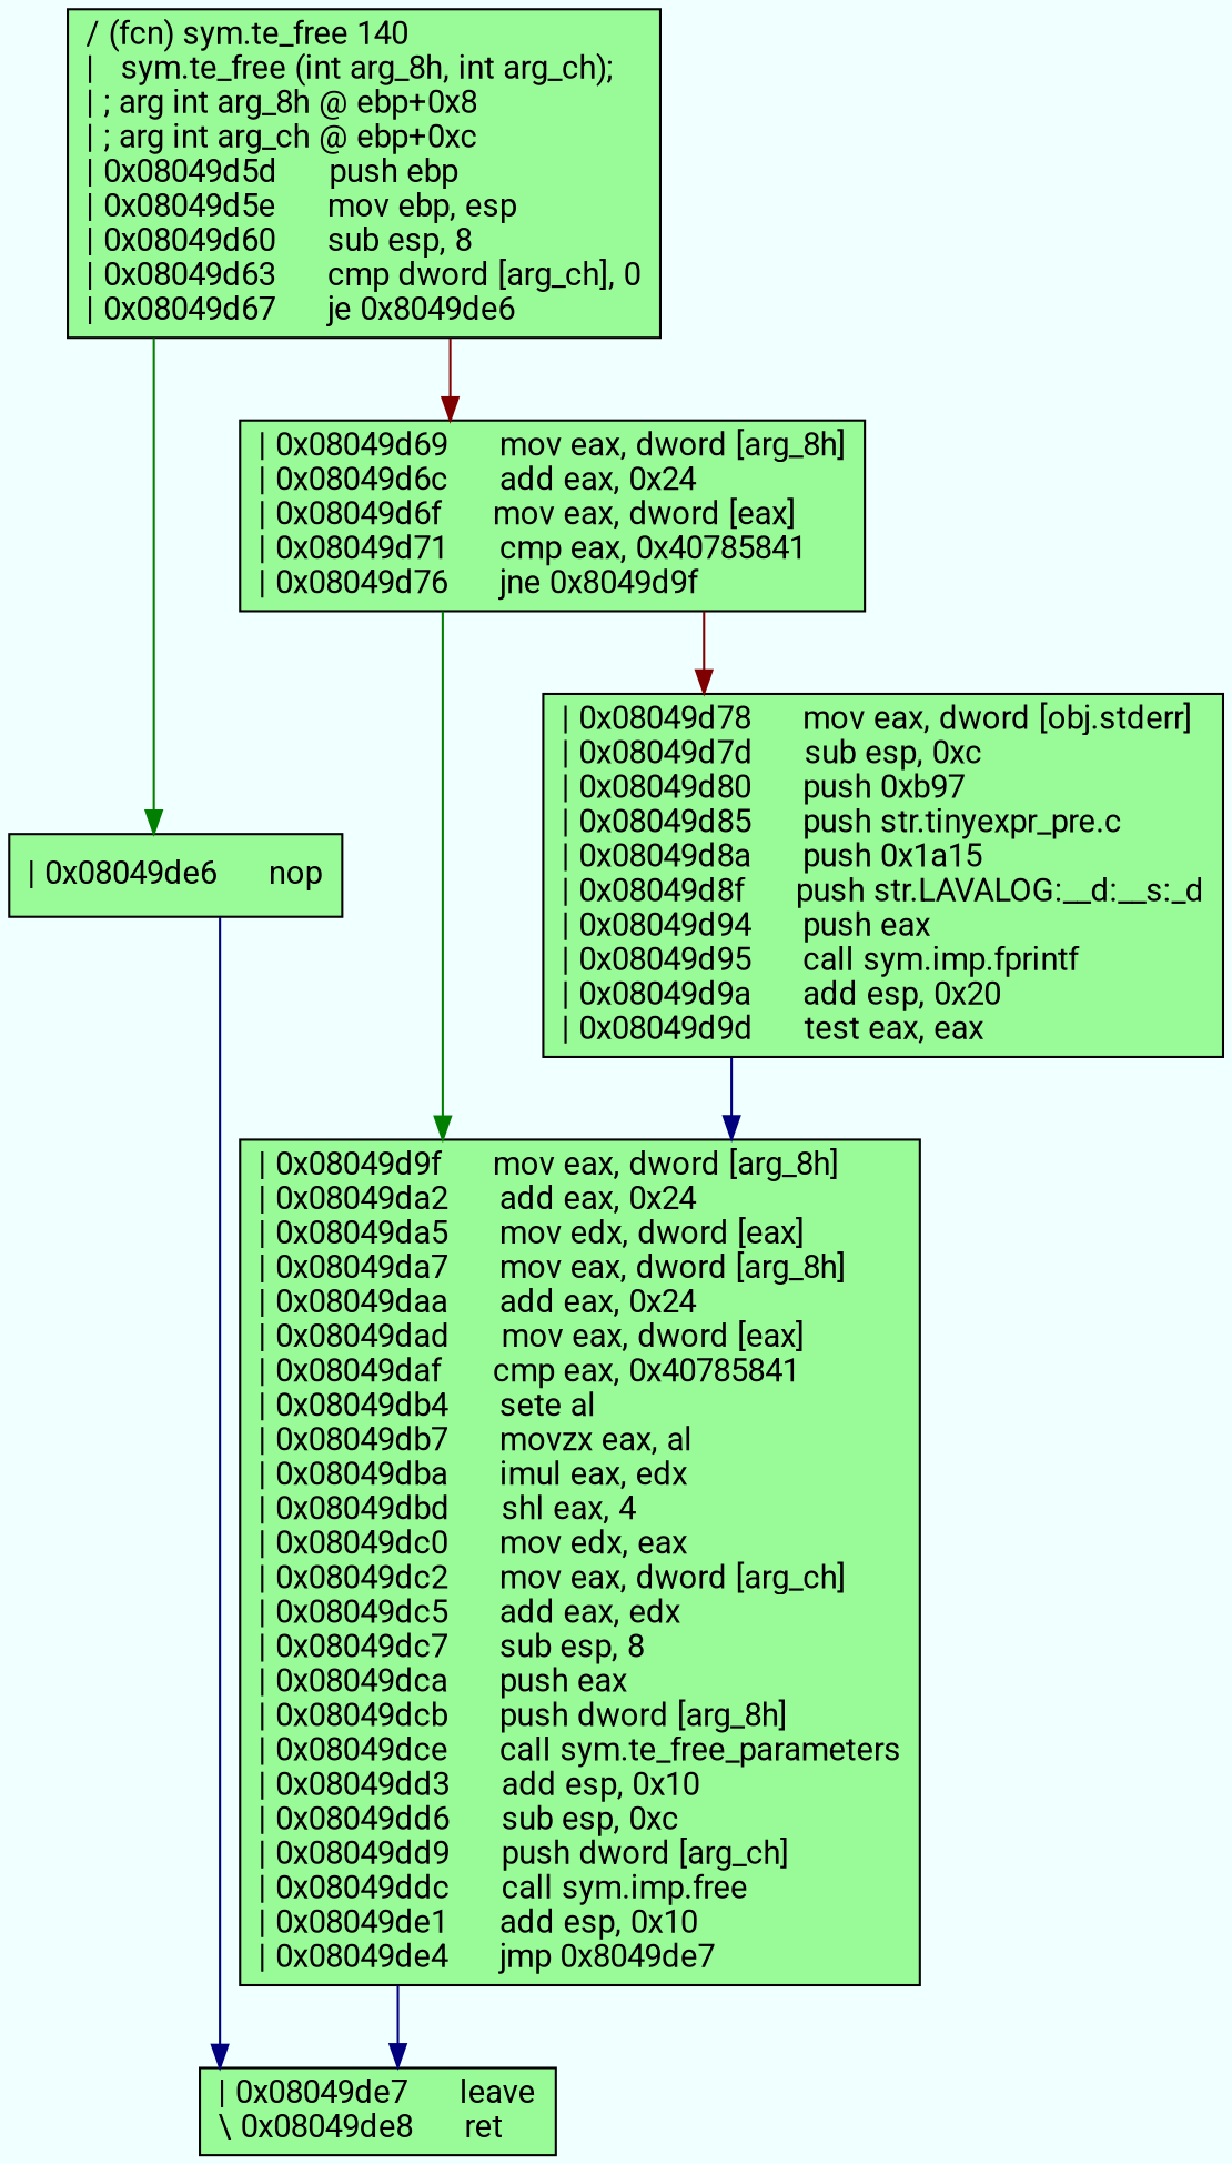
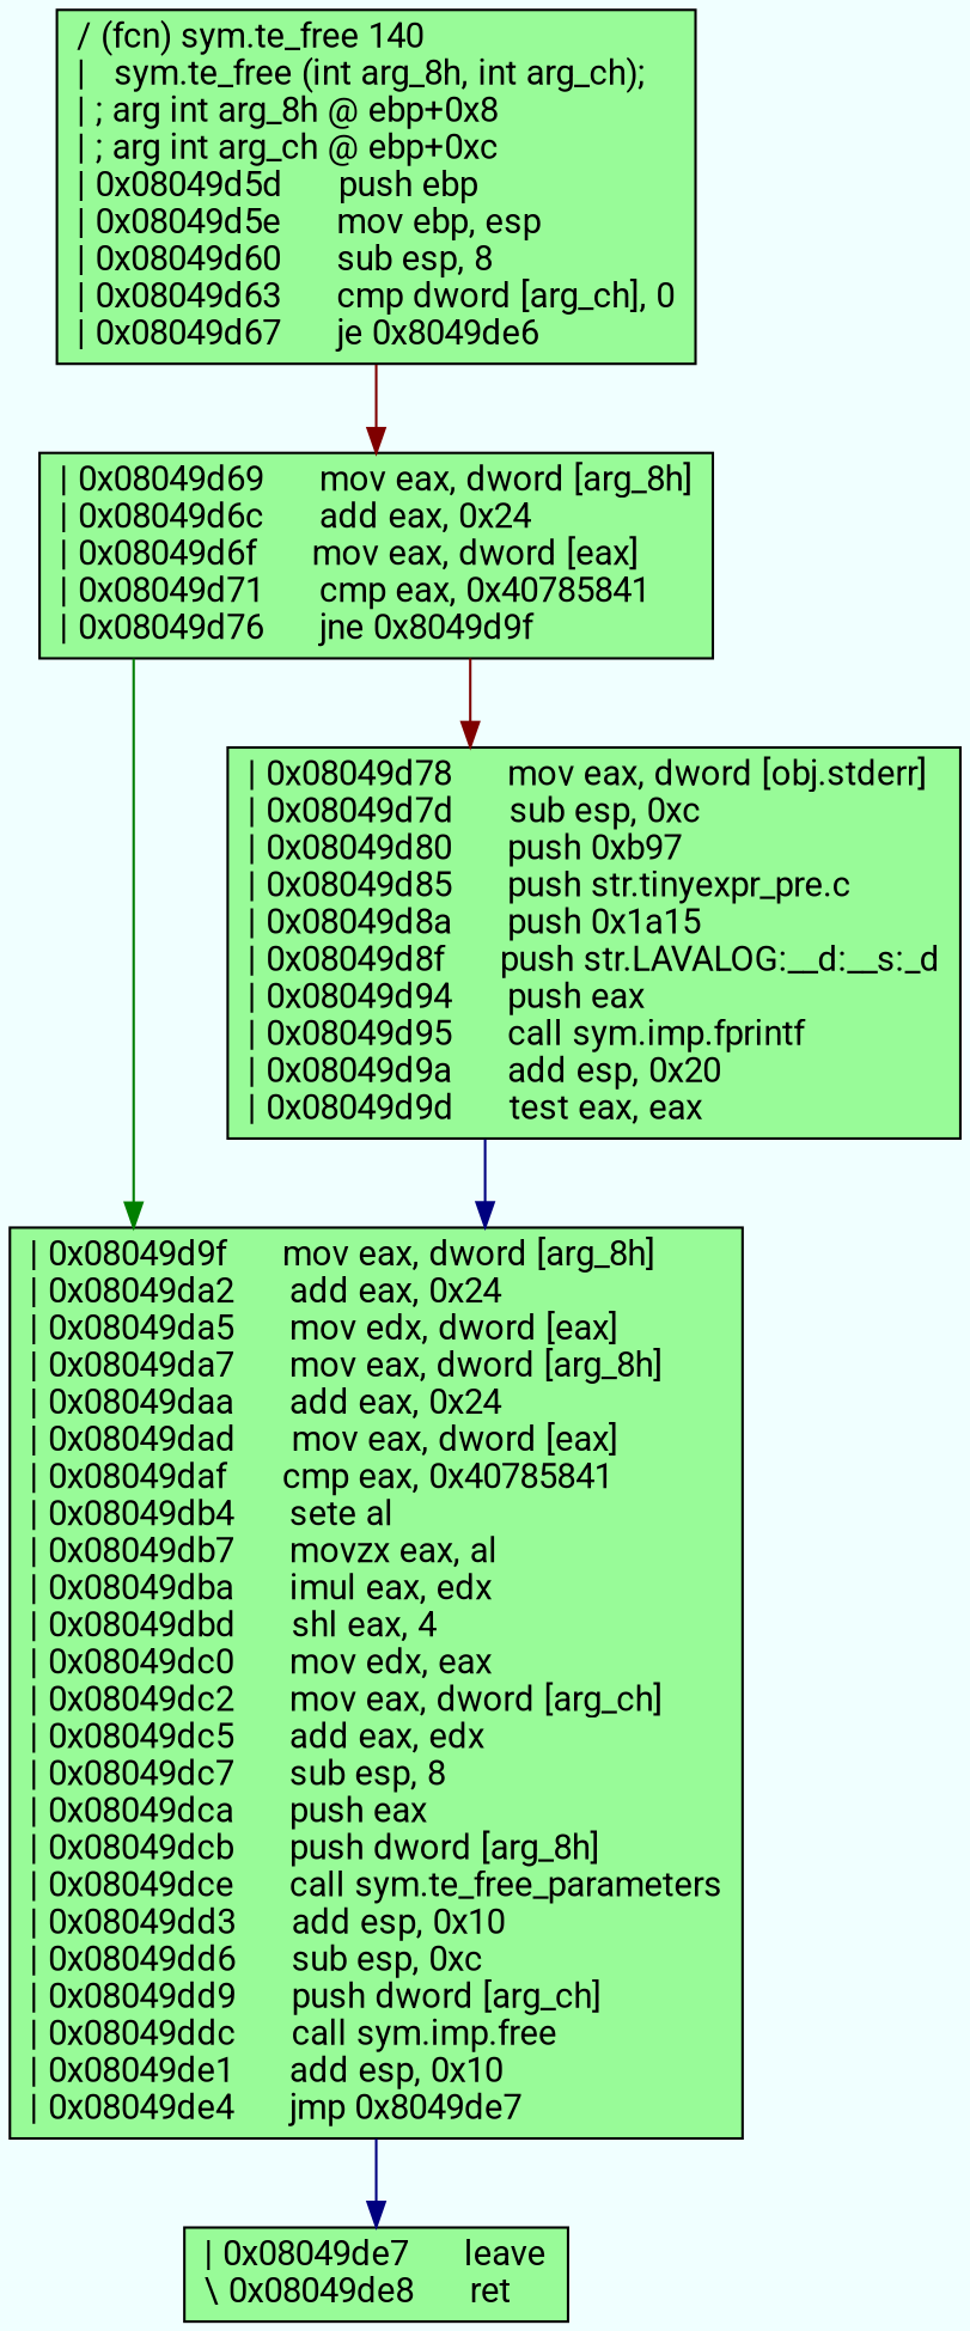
  digraph {
    bgcolor=azure
    fontname=Roboto
    fontsize=8
    splines=ortho
    node [color=black fillcolor=palegreen fontname=Roboto shape=box style=filled]
    edge [arrowhead=normal color="#00007f" fontname=Roboto]
    n1 [label="/ (fcn) sym.te_free 140\l|   sym.te_free (int arg_8h, int arg_ch);\l| ; arg int arg_8h @ ebp+0x8\l| ; arg int arg_ch @ ebp+0xc\l| 0x08049d5d      push ebp\l| 0x08049d5e      mov ebp, esp\l| 0x08049d60      sub esp, 8\l| 0x08049d63      cmp dword [arg_ch], 0\l| 0x08049d67      je 0x8049de6\l"]
-   n2 [label="| 0x08049de6      nop\l"]
    n3 [label="| 0x08049d69      mov eax, dword [arg_8h]\l| 0x08049d6c      add eax, 0x24\l| 0x08049d6f      mov eax, dword [eax]\l| 0x08049d71      cmp eax, 0x40785841\l| 0x08049d76      jne 0x8049d9f\l"]
    n4 [label="| 0x08049de7      leave\l\\ 0x08049de8      ret\l"]
    n5 [label="| 0x08049d9f      mov eax, dword [arg_8h]\l| 0x08049da2      add eax, 0x24\l| 0x08049da5      mov edx, dword [eax]\l| 0x08049da7      mov eax, dword [arg_8h]\l| 0x08049daa      add eax, 0x24\l| 0x08049dad      mov eax, dword [eax]\l| 0x08049daf      cmp eax, 0x40785841\l| 0x08049db4      sete al\l| 0x08049db7      movzx eax, al\l| 0x08049dba      imul eax, edx\l| 0x08049dbd      shl eax, 4\l| 0x08049dc0      mov edx, eax\l| 0x08049dc2      mov eax, dword [arg_ch]\l| 0x08049dc5      add eax, edx\l| 0x08049dc7      sub esp, 8\l| 0x08049dca      push eax\l| 0x08049dcb      push dword [arg_8h]\l| 0x08049dce      call sym.te_free_parameters\l| 0x08049dd3      add esp, 0x10\l| 0x08049dd6      sub esp, 0xc\l| 0x08049dd9      push dword [arg_ch]\l| 0x08049ddc      call sym.imp.free\l| 0x08049de1      add esp, 0x10\l| 0x08049de4      jmp 0x8049de7\l"]
    n6 [label="| 0x08049d78      mov eax, dword [obj.stderr]\l| 0x08049d7d      sub esp, 0xc\l| 0x08049d80      push 0xb97\l| 0x08049d85      push str.tinyexpr_pre.c\l| 0x08049d8a      push 0x1a15\l| 0x08049d8f      push str.LAVALOG:__d:__s:_d\l| 0x08049d94      push eax\l| 0x08049d95      call sym.imp.fprintf\l| 0x08049d9a      add esp, 0x20\l| 0x08049d9d      test eax, eax\l"]
-   n1 -> n2 [color="#007f00"]
    n1 -> n3 [color="#7f0000"]
-   n2 -> n4
    n3 -> n5 [color="#007f00"]
    n3 -> n6 [color="#7f0000"]
    n5 -> n4
    n6 -> n5
  }
